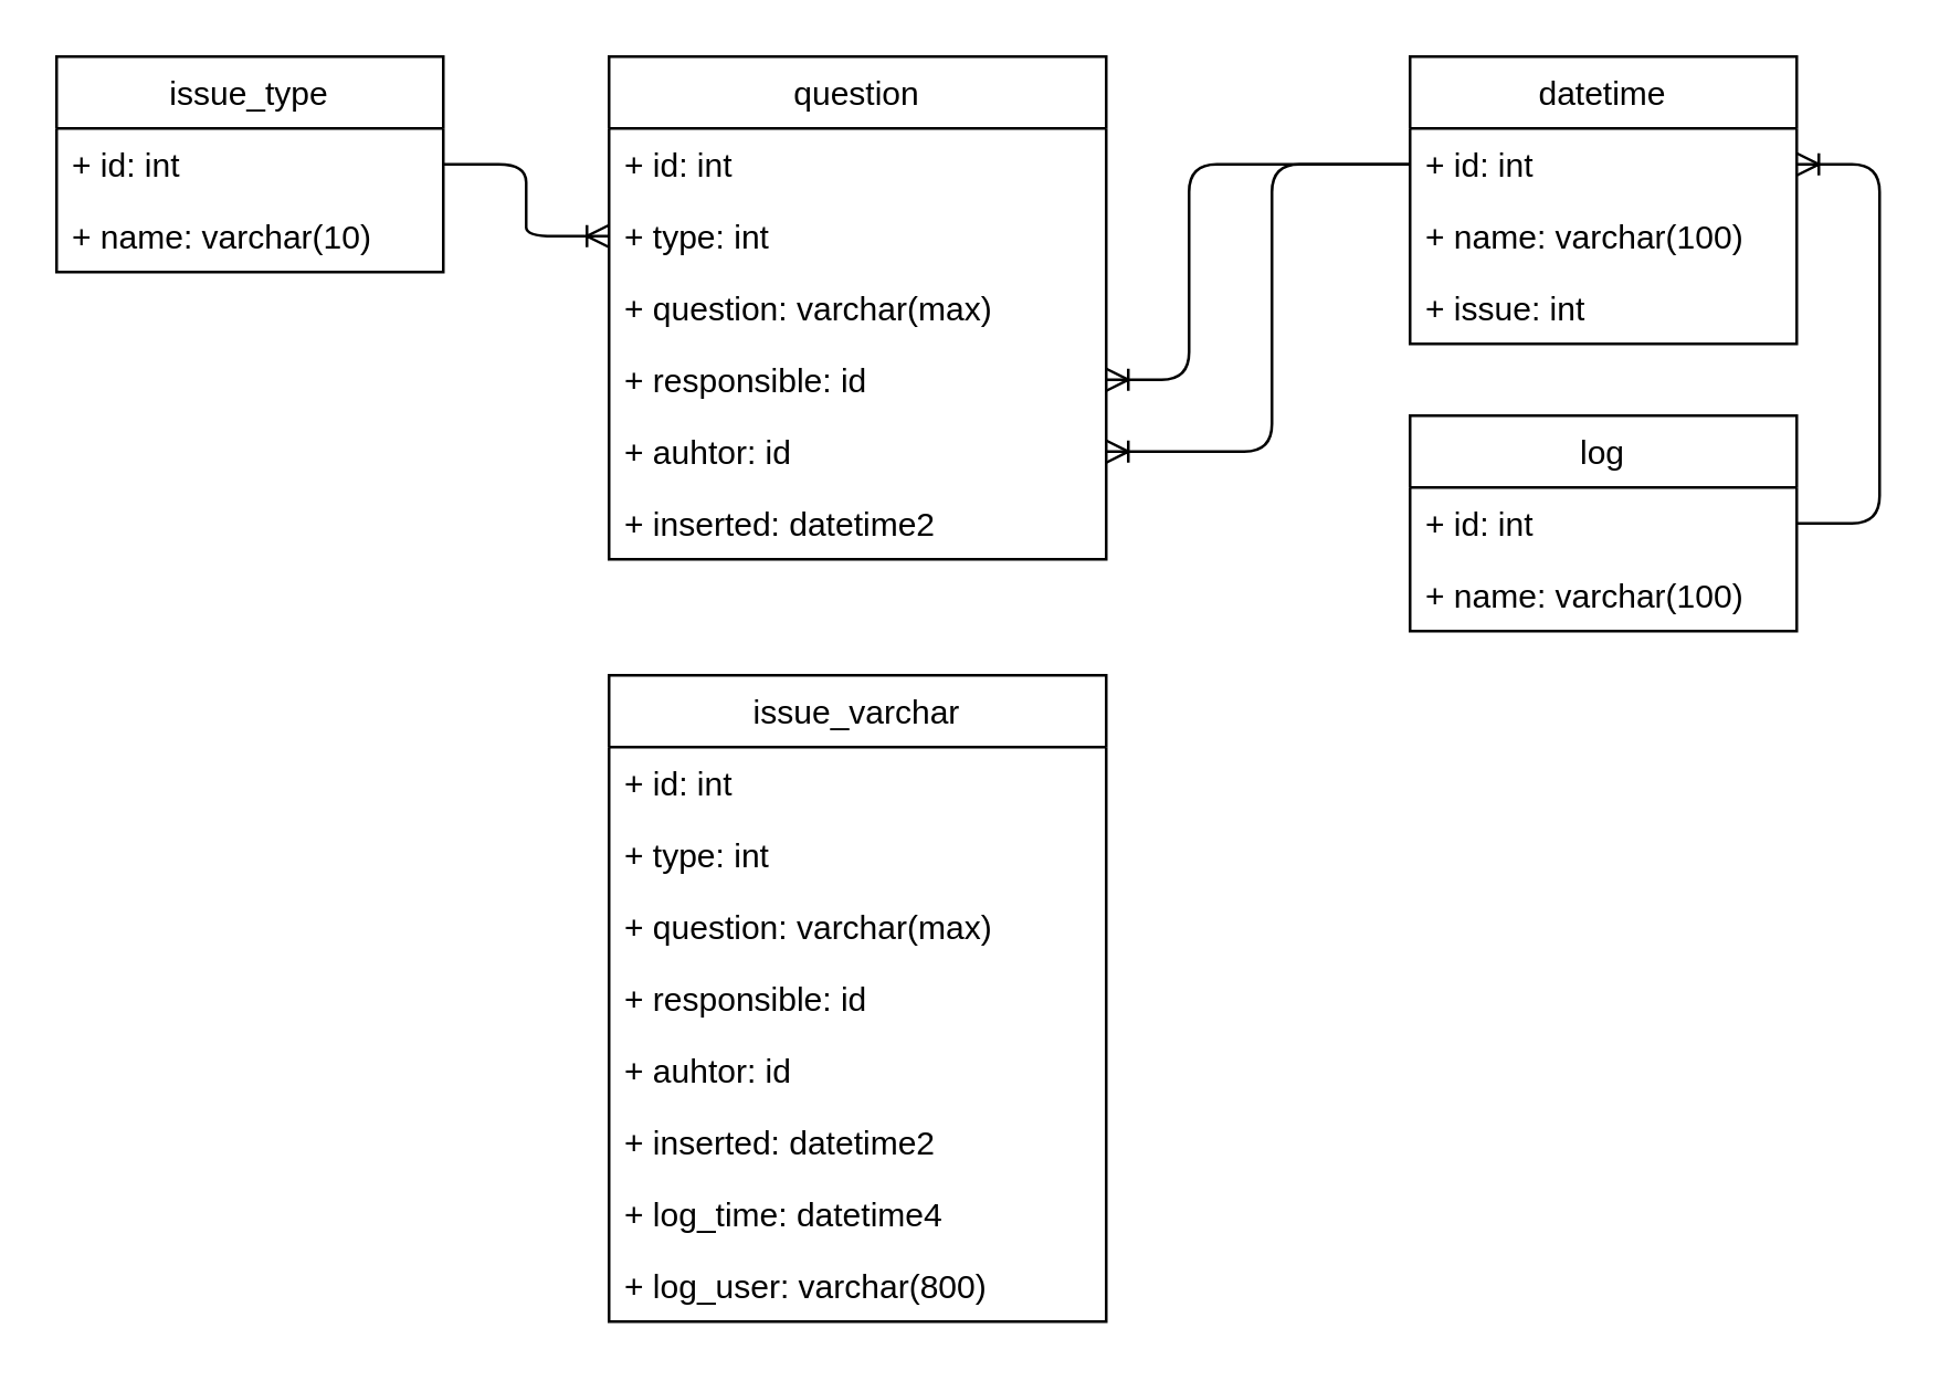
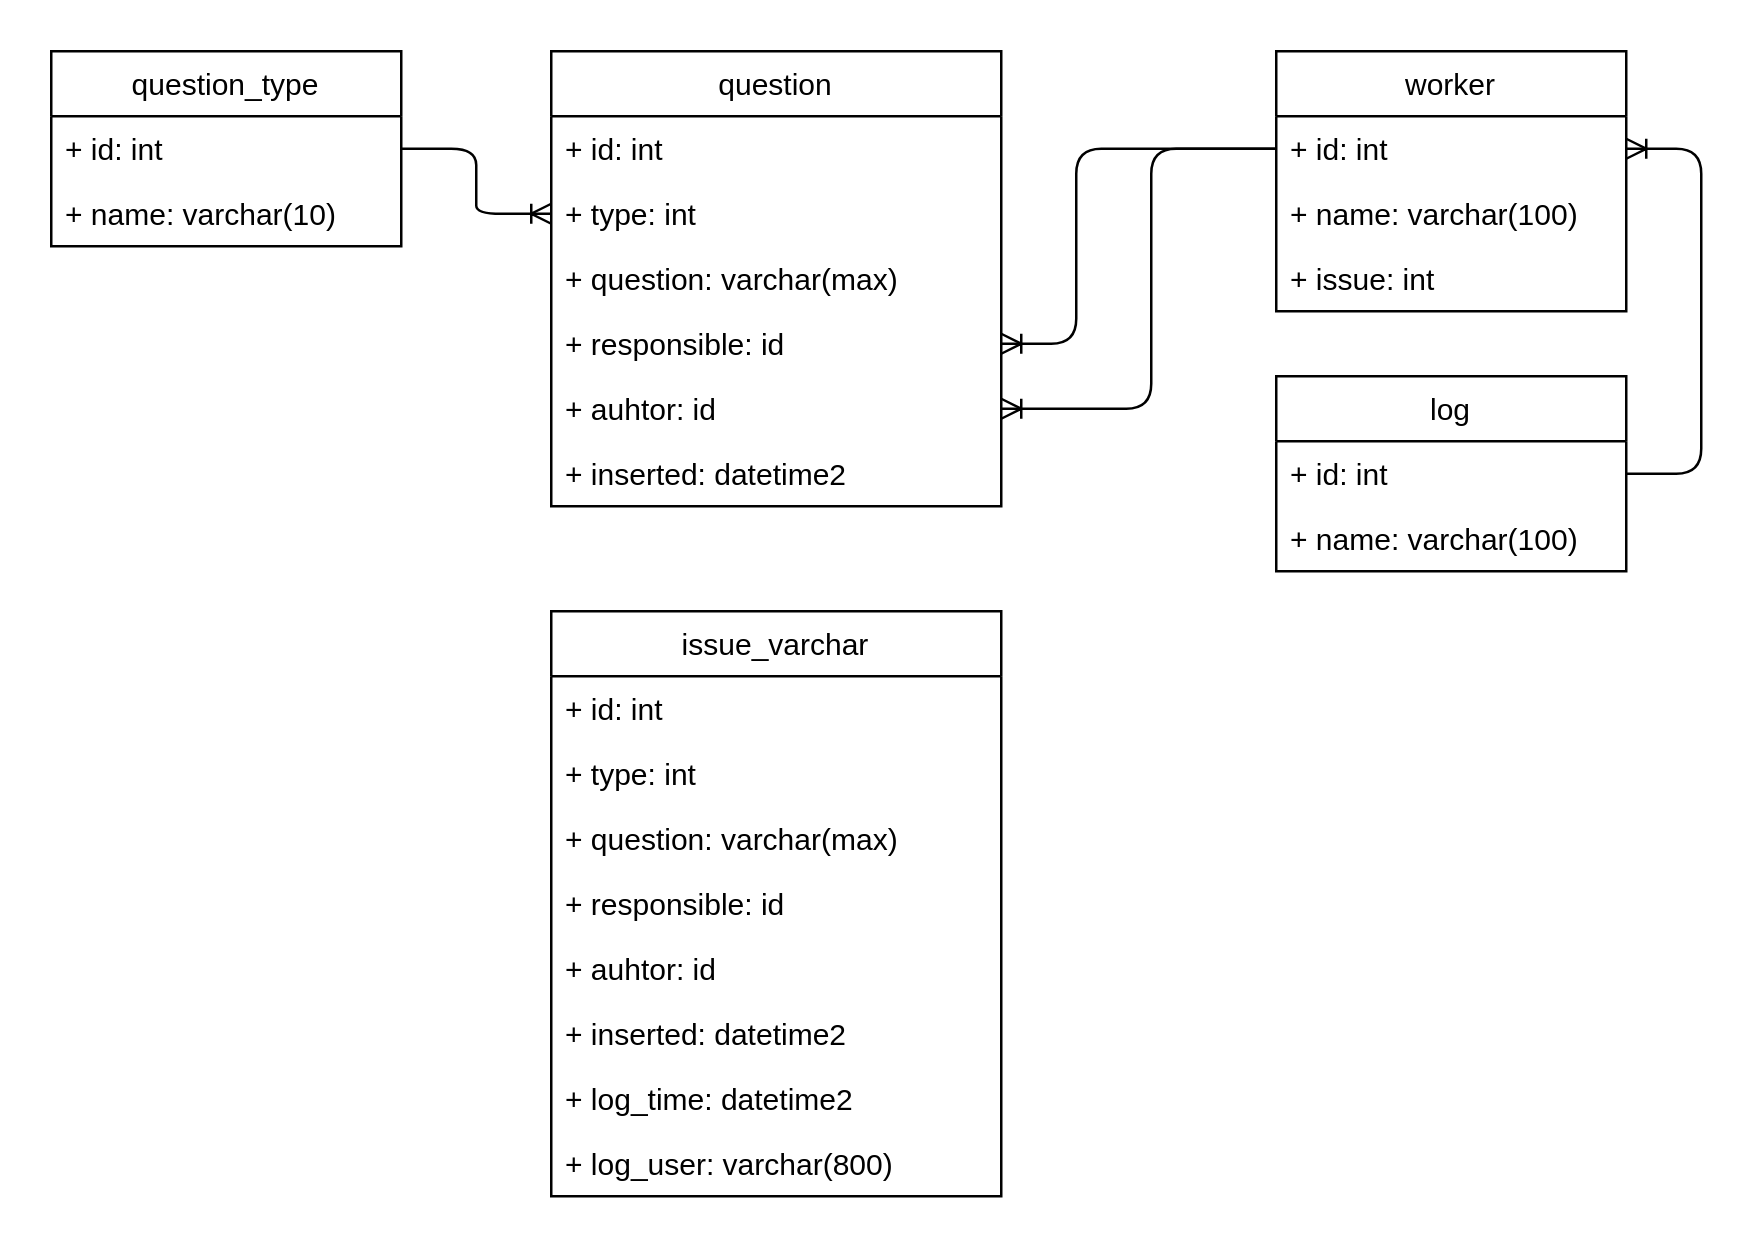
  <mxCell id="0" />
  <mxCell id="1" parent="0" />
  <mxCell id="2" value="question" style="swimlane;fontStyle=0;childLayout=stackLayout;horizontal=1;startSize=26;fillColor=none;horizontalStack=0;resizeParent=1;resizeParentMax=0;resizeLast=0;collapsible=1;marginBottom=0;direction=east;" vertex="1" parent="1"><mxGeometry x="220" y="20" width="180" height="182" as="geometry" /></mxCell>
  <mxCell id="3" value="+ id: int" style="text;strokeColor=none;fillColor=none;align=left;verticalAlign=top;spacingLeft=4;spacingRight=4;overflow=hidden;rotatable=0;points=[[0,0.5],[1,0.5]];portConstraint=eastwest;" vertex="1" parent="2"><mxGeometry y="26" width="180" height="26" as="geometry" /></mxCell>
  <mxCell id="4" value="+ type: int" style="text;strokeColor=none;fillColor=none;align=left;verticalAlign=top;spacingLeft=4;spacingRight=4;overflow=hidden;rotatable=0;points=[[0,0.5],[1,0.5]];portConstraint=eastwest;" vertex="1" parent="2"><mxGeometry y="52" width="180" height="26" as="geometry" /></mxCell>
  <mxCell id="5" value="+ question: varchar(max)" style="text;strokeColor=none;fillColor=none;align=left;verticalAlign=top;spacingLeft=4;spacingRight=4;overflow=hidden;rotatable=0;points=[[0,0.5],[1,0.5]];portConstraint=eastwest;" vertex="1" parent="2"><mxGeometry y="78" width="180" height="26" as="geometry" /></mxCell>
  <mxCell id="6" value="+ responsible: id" style="text;strokeColor=none;fillColor=none;align=left;verticalAlign=top;spacingLeft=4;spacingRight=4;overflow=hidden;rotatable=0;points=[[0,0.5],[1,0.5]];portConstraint=eastwest;" vertex="1" parent="2"><mxGeometry y="104" width="180" height="26" as="geometry" /></mxCell>
  <mxCell id="7" value="+ auhtor: id" style="text;strokeColor=none;fillColor=none;align=left;verticalAlign=top;spacingLeft=4;spacingRight=4;overflow=hidden;rotatable=0;points=[[0,0.5],[1,0.5]];portConstraint=eastwest;" vertex="1" parent="2"><mxGeometry y="130" width="180" height="26" as="geometry" /></mxCell>
  <mxCell id="8" value="+ inserted: datetime2" style="text;strokeColor=none;fillColor=none;align=left;verticalAlign=top;spacingLeft=4;spacingRight=4;overflow=hidden;rotatable=0;points=[[0,0.5],[1,0.5]];portConstraint=eastwest;" vertex="1" parent="2"><mxGeometry y="156" width="180" height="26" as="geometry" /></mxCell>
- <mxCell id="9" value="issue_type" style="swimlane;fontStyle=0;childLayout=stackLayout;horizontal=1;startSize=26;fillColor=none;horizontalStack=0;resizeParent=1;resizeParentMax=0;resizeLast=0;collapsible=1;marginBottom=0;" vertex="1" parent="1"><mxGeometry x="20" y="20" width="140" height="78" as="geometry" /></mxCell>
+ <mxCell id="9" value="question_type" style="swimlane;fontStyle=0;childLayout=stackLayout;horizontal=1;startSize=26;fillColor=none;horizontalStack=0;resizeParent=1;resizeParentMax=0;resizeLast=0;collapsible=1;marginBottom=0;" vertex="1" parent="1"><mxGeometry x="20" y="20" width="140" height="78" as="geometry" /></mxCell>
  <mxCell id="10" value="+ id: int" style="text;strokeColor=none;fillColor=none;align=left;verticalAlign=top;spacingLeft=4;spacingRight=4;overflow=hidden;rotatable=0;points=[[0,0.5],[1,0.5]];portConstraint=eastwest;" vertex="1" parent="9"><mxGeometry y="26" width="140" height="26" as="geometry" /></mxCell>
  <mxCell id="11" value="+ name: varchar(10)" style="text;strokeColor=none;fillColor=none;align=left;verticalAlign=top;spacingLeft=4;spacingRight=4;overflow=hidden;rotatable=0;points=[[0,0.5],[1,0.5]];portConstraint=eastwest;" vertex="1" parent="9"><mxGeometry y="52" width="140" height="26" as="geometry" /></mxCell>
  <mxCell id="12" value="issue_varchar" style="swimlane;fontStyle=0;childLayout=stackLayout;horizontal=1;startSize=26;fillColor=none;horizontalStack=0;resizeParent=1;resizeParentMax=0;resizeLast=0;collapsible=1;marginBottom=0;direction=east;" vertex="1" parent="1"><mxGeometry x="220" y="244" width="180" height="234" as="geometry" /></mxCell>
  <mxCell id="13" value="+ id: int" style="text;strokeColor=none;fillColor=none;align=left;verticalAlign=top;spacingLeft=4;spacingRight=4;overflow=hidden;rotatable=0;points=[[0,0.5],[1,0.5]];portConstraint=eastwest;" vertex="1" parent="12"><mxGeometry y="26" width="180" height="26" as="geometry" /></mxCell>
  <mxCell id="14" value="+ type: int" style="text;strokeColor=none;fillColor=none;align=left;verticalAlign=top;spacingLeft=4;spacingRight=4;overflow=hidden;rotatable=0;points=[[0,0.5],[1,0.5]];portConstraint=eastwest;" vertex="1" parent="12"><mxGeometry y="52" width="180" height="26" as="geometry" /></mxCell>
  <mxCell id="15" value="+ question: varchar(max)" style="text;strokeColor=none;fillColor=none;align=left;verticalAlign=top;spacingLeft=4;spacingRight=4;overflow=hidden;rotatable=0;points=[[0,0.5],[1,0.5]];portConstraint=eastwest;" vertex="1" parent="12"><mxGeometry y="78" width="180" height="26" as="geometry" /></mxCell>
  <mxCell id="16" value="+ responsible: id" style="text;strokeColor=none;fillColor=none;align=left;verticalAlign=top;spacingLeft=4;spacingRight=4;overflow=hidden;rotatable=0;points=[[0,0.5],[1,0.5]];portConstraint=eastwest;" vertex="1" parent="12"><mxGeometry y="104" width="180" height="26" as="geometry" /></mxCell>
  <mxCell id="17" value="+ auhtor: id" style="text;strokeColor=none;fillColor=none;align=left;verticalAlign=top;spacingLeft=4;spacingRight=4;overflow=hidden;rotatable=0;points=[[0,0.5],[1,0.5]];portConstraint=eastwest;" vertex="1" parent="12"><mxGeometry y="130" width="180" height="26" as="geometry" /></mxCell>
  <mxCell id="18" value="+ inserted: datetime2" style="text;strokeColor=none;fillColor=none;align=left;verticalAlign=top;spacingLeft=4;spacingRight=4;overflow=hidden;rotatable=0;points=[[0,0.5],[1,0.5]];portConstraint=eastwest;" vertex="1" parent="12"><mxGeometry y="156" width="180" height="26" as="geometry" /></mxCell>
- <mxCell id="19" value="+ log_time: datetime4" style="text;strokeColor=none;fillColor=none;align=left;verticalAlign=top;spacingLeft=4;spacingRight=4;overflow=hidden;rotatable=0;points=[[0,0.5],[1,0.5]];portConstraint=eastwest;" vertex="1" parent="12"><mxGeometry y="182" width="180" height="26" as="geometry" /></mxCell>
+ <mxCell id="19" value="+ log_time: datetime2" style="text;strokeColor=none;fillColor=none;align=left;verticalAlign=top;spacingLeft=4;spacingRight=4;overflow=hidden;rotatable=0;points=[[0,0.5],[1,0.5]];portConstraint=eastwest;" vertex="1" parent="12"><mxGeometry y="182" width="180" height="26" as="geometry" /></mxCell>
  <mxCell id="20" value="+ log_user: varchar(800)" style="text;strokeColor=none;fillColor=none;align=left;verticalAlign=top;spacingLeft=4;spacingRight=4;overflow=hidden;rotatable=0;points=[[0,0.5],[1,0.5]];portConstraint=eastwest;" vertex="1" parent="12"><mxGeometry y="208" width="180" height="26" as="geometry" /></mxCell>
  <mxCell id="21" value="" style="edgeStyle=entityRelationEdgeStyle;fontSize=12;html=1;endArrow=ERoneToMany;exitX=1;exitY=0.5;exitDx=0;exitDy=0;entryX=0;entryY=0.5;entryDx=0;entryDy=0;" edge="1" parent="1" source="10" target="4"><mxGeometry width="100" height="100" relative="1" as="geometry"><mxPoint x="190" y="-50" as="sourcePoint" /><mxPoint x="290" y="-150" as="targetPoint" /></mxGeometry></mxCell>
  <mxCell id="22" value="" style="edgeStyle=orthogonalEdgeStyle;fontSize=12;html=1;endArrow=ERoneToMany;exitX=0;exitY=0.5;exitDx=0;exitDy=0;entryX=1;entryY=0.5;entryDx=0;entryDy=0;" edge="1" parent="1" source="24" target="6"><mxGeometry width="100" height="100" relative="1" as="geometry"><mxPoint x="840" y="10" as="sourcePoint" /><mxPoint x="496" y="90" as="targetPoint" /><Array as="points"><mxPoint x="430" y="59" /><mxPoint x="430" y="137" /></Array></mxGeometry></mxCell>
- <mxCell id="23" value="datetime" style="swimlane;fontStyle=0;childLayout=stackLayout;horizontal=1;startSize=26;fillColor=none;horizontalStack=0;resizeParent=1;resizeParentMax=0;resizeLast=0;collapsible=1;marginBottom=0;" vertex="1" parent="1"><mxGeometry x="510" y="20" width="140" height="104" as="geometry" /></mxCell>
+ <mxCell id="23" value="worker" style="swimlane;fontStyle=0;childLayout=stackLayout;horizontal=1;startSize=26;fillColor=none;horizontalStack=0;resizeParent=1;resizeParentMax=0;resizeLast=0;collapsible=1;marginBottom=0;" vertex="1" parent="1"><mxGeometry x="510" y="20" width="140" height="104" as="geometry" /></mxCell>
  <mxCell id="24" value="+ id: int" style="text;strokeColor=none;fillColor=none;align=left;verticalAlign=top;spacingLeft=4;spacingRight=4;overflow=hidden;rotatable=0;points=[[0,0.5],[1,0.5]];portConstraint=eastwest;" vertex="1" parent="23"><mxGeometry y="26" width="140" height="26" as="geometry" /></mxCell>
  <mxCell id="25" value="+ name: varchar(100)" style="text;strokeColor=none;fillColor=none;align=left;verticalAlign=top;spacingLeft=4;spacingRight=4;overflow=hidden;rotatable=0;points=[[0,0.5],[1,0.5]];portConstraint=eastwest;" vertex="1" parent="23"><mxGeometry y="52" width="140" height="26" as="geometry" /></mxCell>
  <mxCell id="26" value="+ issue: int" style="text;strokeColor=none;fillColor=none;align=left;verticalAlign=top;spacingLeft=4;spacingRight=4;overflow=hidden;rotatable=0;points=[[0,0.5],[1,0.5]];portConstraint=eastwest;" vertex="1" parent="23"><mxGeometry y="78" width="140" height="26" as="geometry" /></mxCell>
  <mxCell id="27" value="log" style="swimlane;fontStyle=0;childLayout=stackLayout;horizontal=1;startSize=26;fillColor=none;horizontalStack=0;resizeParent=1;resizeParentMax=0;resizeLast=0;collapsible=1;marginBottom=0;" vertex="1" parent="1"><mxGeometry x="510" y="150" width="140" height="78" as="geometry" /></mxCell>
  <mxCell id="28" value="+ id: int" style="text;strokeColor=none;fillColor=none;align=left;verticalAlign=top;spacingLeft=4;spacingRight=4;overflow=hidden;rotatable=0;points=[[0,0.5],[1,0.5]];portConstraint=eastwest;" vertex="1" parent="27"><mxGeometry y="26" width="140" height="26" as="geometry" /></mxCell>
  <mxCell id="29" value="+ name: varchar(100)" style="text;strokeColor=none;fillColor=none;align=left;verticalAlign=top;spacingLeft=4;spacingRight=4;overflow=hidden;rotatable=0;points=[[0,0.5],[1,0.5]];portConstraint=eastwest;" vertex="1" parent="27"><mxGeometry y="52" width="140" height="26" as="geometry" /></mxCell>
  <mxCell id="30" value="" style="edgeStyle=orthogonalEdgeStyle;fontSize=12;html=1;endArrow=ERoneToMany;exitX=0;exitY=0.5;exitDx=0;exitDy=0;entryX=1;entryY=0.5;entryDx=0;entryDy=0;" edge="1" parent="1" target="7"><mxGeometry width="100" height="100" relative="1" as="geometry"><mxPoint x="510" y="59" as="sourcePoint" /><mxPoint x="400" y="137" as="targetPoint" /><Array as="points"><mxPoint x="460" y="59" /><mxPoint x="460" y="163" /></Array></mxGeometry></mxCell>
  <mxCell id="31" value="" style="edgeStyle=orthogonalEdgeStyle;fontSize=12;html=1;endArrow=ERoneToMany;exitX=1;exitY=0.5;exitDx=0;exitDy=0;entryX=1;entryY=0.5;entryDx=0;entryDy=0;" edge="1" parent="1" source="27" target="24"><mxGeometry width="100" height="100" relative="1" as="geometry"><mxPoint x="700" y="130" as="sourcePoint" /><mxPoint x="800" y="30" as="targetPoint" /><Array as="points"><mxPoint x="680" y="189" /><mxPoint x="680" y="59" /></Array></mxGeometry></mxCell>
